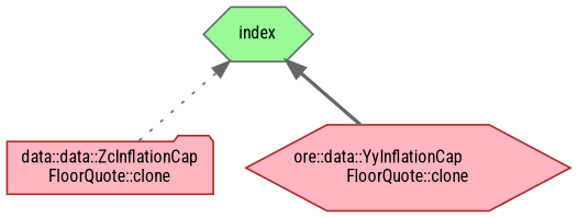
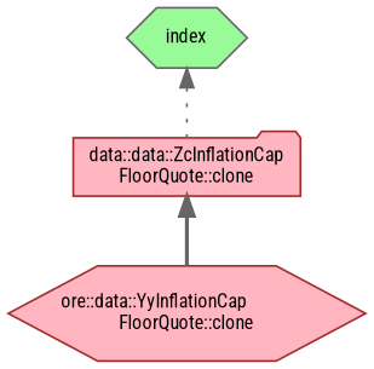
  digraph {
    fontname="Roboto Condensed"
    rankdir=TB
    node [color=brown fillcolor=lightpink fontname="Roboto Condensed" fontsize=10 shape=hexagon style=filled]
    edge [color=gray40 dir=back fontname="Roboto Condensed" fontsize=10 labelfontname=Helvetica labelfontsize=10]
    n1 [color=gray40 fillcolor=palegreen fontcolor=black height=0.2 label=index width=0.4]
    n2 [height=0.2 label="data::data::ZcInflationCap\lFloorQuote::clone" shape=folder width=0.4]
    n3 [height=0.2 label="ore::data::YyInflationCap\lFloorQuote::clone" width=0.4]
    n1 -> n2 [style=dotted]
-   n1 -> n3 [style=bold]
+   n2 -> n3 [style=bold]
  }
